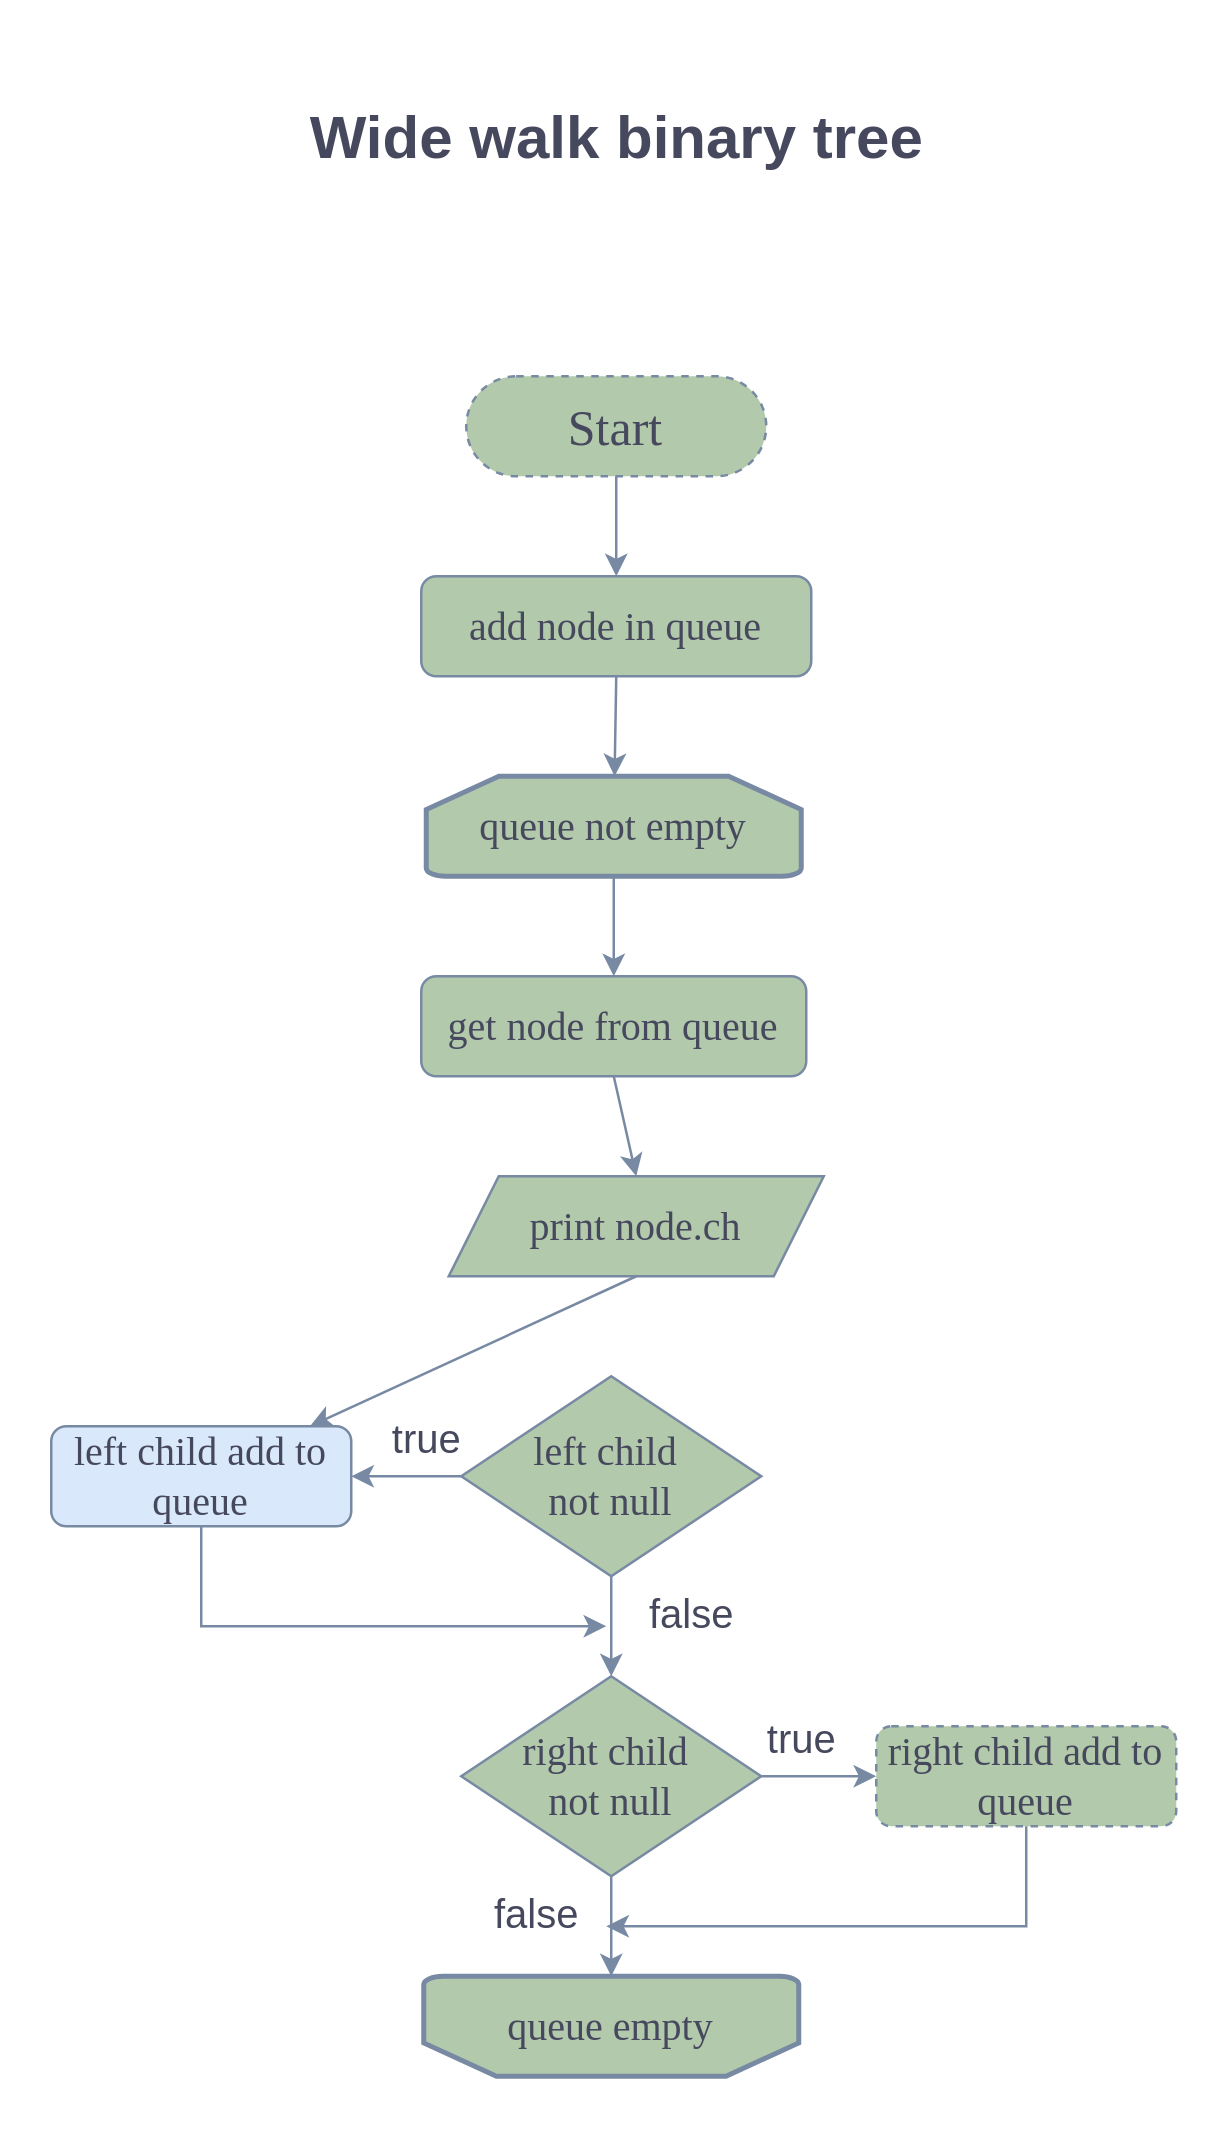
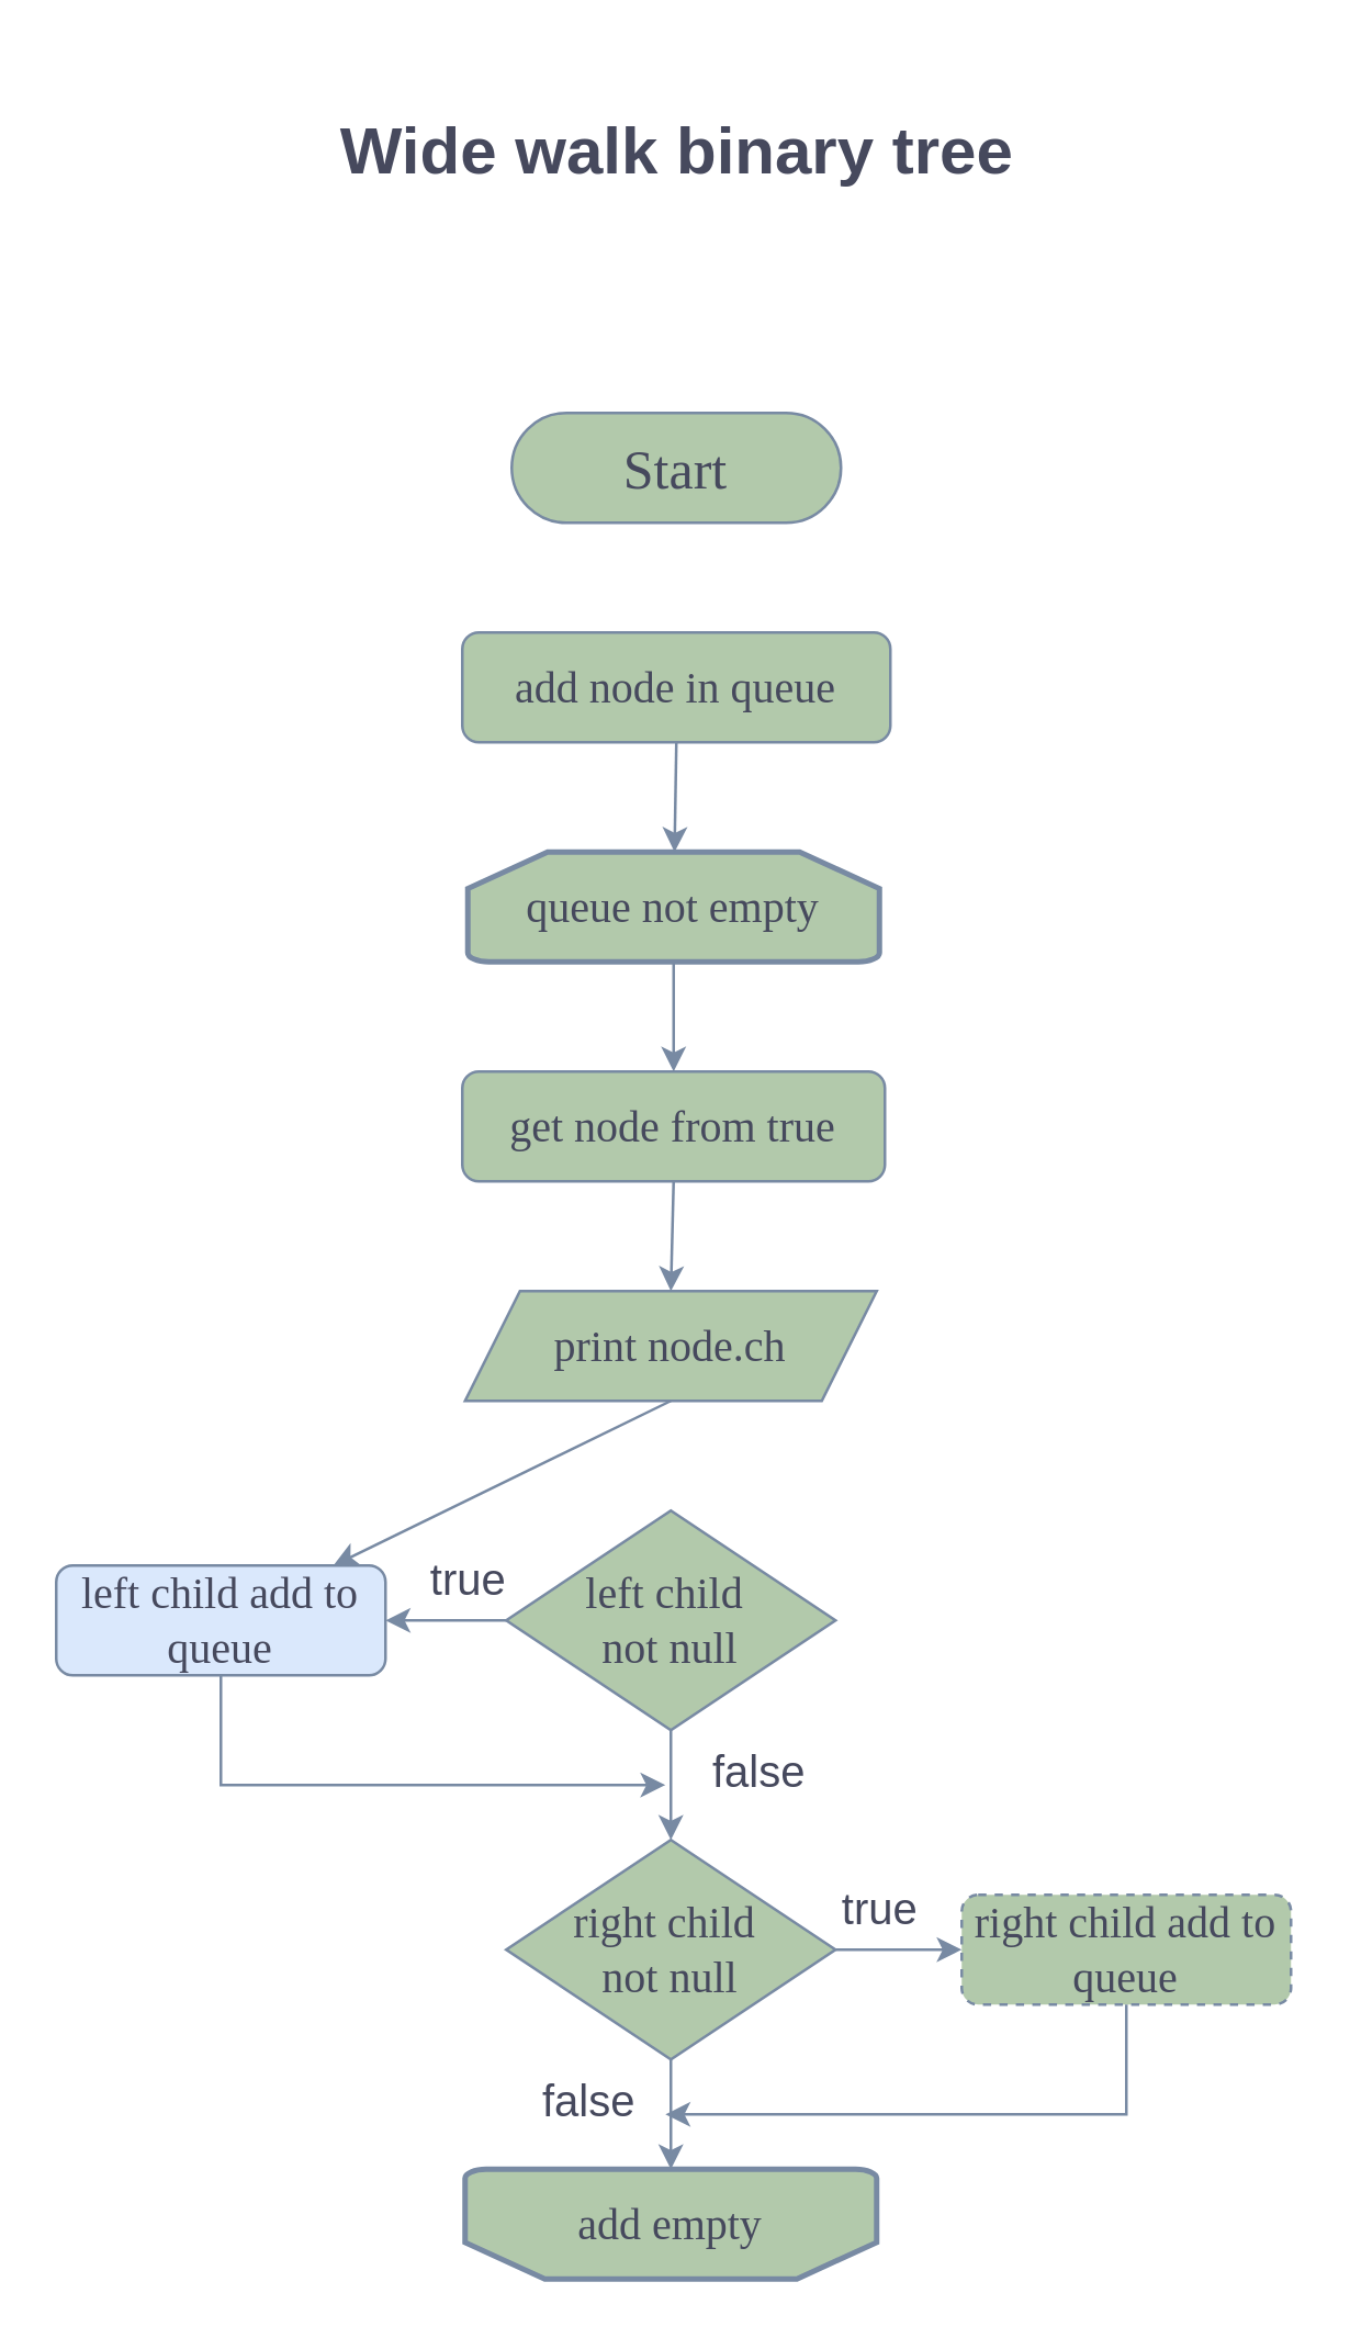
  <mxCell id="0" />
  <mxCell id="1" parent="0" />
- <mxCell id="2" value="Start" style="rounded=1;whiteSpace=wrap;html=1;strokeColor=#788AA3;fontColor=#46495D;fillColor=#B2C9AB;fontSize=20;arcSize=50;fontFamily=Comic Sans MS;dashed=1;" parent="1" vertex="1"><mxGeometry x="186" y="150" width="120" height="40" as="geometry" /></mxCell>
+ <mxCell id="2" value="Start" style="rounded=1;whiteSpace=wrap;html=1;strokeColor=#788AA3;fontColor=#46495D;fillColor=#B2C9AB;fontSize=20;arcSize=50;fontFamily=Comic Sans MS;" parent="1" vertex="1"><mxGeometry x="186" y="150" width="120" height="40" as="geometry" /></mxCell>
  <mxCell id="3" value="add node in queue" style="rounded=1;whiteSpace=wrap;html=1;strokeColor=#788AA3;fontColor=#46495D;fillColor=#B2C9AB;fontSize=16;fontFamily=Comic Sans MS;" parent="1" vertex="1"><mxGeometry x="168" y="230" width="156" height="40" as="geometry" /></mxCell>
- <mxCell id="4" value="" style="endArrow=classic;html=1;rounded=0;strokeColor=#788AA3;fontColor=#46495D;fillColor=#B2C9AB;exitX=0.5;exitY=1;exitDx=0;exitDy=0;entryX=0.5;entryY=0;entryDx=0;entryDy=0;" parent="1" source="2" target="3" edge="1"><mxGeometry width="50" height="50" relative="1" as="geometry"><mxPoint x="192" y="270" as="sourcePoint" /><mxPoint x="242" y="220" as="targetPoint" /></mxGeometry></mxCell>
  <mxCell id="5" value="queue not empty" style="strokeWidth=2;html=1;shape=mxgraph.flowchart.loop_limit;whiteSpace=wrap;strokeColor=#788AA3;fontColor=#46495D;fillColor=#B2C9AB;fontSize=16;fontFamily=Comic Sans MS;" parent="1" vertex="1"><mxGeometry x="170" y="310" width="150" height="40" as="geometry" /></mxCell>
  <mxCell id="6" value="&lt;h1&gt;Wide walk binary tree&lt;/h1&gt;" style="text;html=1;align=center;verticalAlign=middle;resizable=0;points=[];autosize=1;strokeColor=none;fillColor=none;fontColor=#46495D;" parent="1" vertex="1"><mxGeometry x="111" y="20" width="270" height="70" as="geometry" /></mxCell>
- <mxCell id="7" value="queue empty" style="strokeWidth=2;html=1;shape=mxgraph.flowchart.loop_limit;whiteSpace=wrap;strokeColor=#788AA3;fontColor=#46495D;fillColor=#B2C9AB;fontSize=16;fontFamily=Comic Sans MS;flipV=1;" parent="1" vertex="1"><mxGeometry x="169" y="790" width="150" height="40" as="geometry" /></mxCell>
+ <mxCell id="7" value="add empty" style="strokeWidth=2;html=1;shape=mxgraph.flowchart.loop_limit;whiteSpace=wrap;strokeColor=#788AA3;fontColor=#46495D;fillColor=#B2C9AB;fontSize=16;fontFamily=Comic Sans MS;flipV=1;" parent="1" vertex="1"><mxGeometry x="169" y="790" width="150" height="40" as="geometry" /></mxCell>
  <mxCell id="8" value="" style="endArrow=classic;html=1;rounded=0;strokeColor=#788AA3;fontColor=#46495D;fillColor=#B2C9AB;exitX=0.5;exitY=1;exitDx=0;exitDy=0;" parent="1" source="3" target="5" edge="1"><mxGeometry width="50" height="50" relative="1" as="geometry"><mxPoint x="246" y="350" as="sourcePoint" /><mxPoint x="222" y="360" as="targetPoint" /></mxGeometry></mxCell>
- <mxCell id="9" value="print node.ch" style="shape=parallelogram;perimeter=parallelogramPerimeter;whiteSpace=wrap;html=1;fixedSize=1;strokeColor=#788AA3;fontColor=#46495D;fillColor=#B2C9AB;fontSize=16;fontFamily=Comic Sans MS;" parent="1" vertex="1"><mxGeometry x="179" y="470" width="150" height="40" as="geometry" /></mxCell>
+ <mxCell id="9" value="print node.ch" style="shape=parallelogram;perimeter=parallelogramPerimeter;whiteSpace=wrap;html=1;fixedSize=1;strokeColor=#788AA3;fontColor=#46495D;fillColor=#B2C9AB;fontSize=16;fontFamily=Comic Sans MS;" parent="1" vertex="1"><mxGeometry x="169" y="470" width="150" height="40" as="geometry" /></mxCell>
  <mxCell id="10" value="left child&amp;nbsp;&lt;div&gt;not null&lt;/div&gt;" style="rhombus;whiteSpace=wrap;html=1;strokeColor=#788AA3;fontColor=#46495D;fillColor=#B2C9AB;fontSize=16;fontFamily=Comic Sans MS;" parent="1" vertex="1"><mxGeometry x="184" y="550" width="120" height="80" as="geometry" /></mxCell>
  <mxCell id="11" value="left child add to queue" style="rounded=1;whiteSpace=wrap;html=1;strokeColor=#788AA3;fontColor=#46495D;fillColor=#dae8fc;fontSize=16;fontFamily=Comic Sans MS;" parent="1" vertex="1"><mxGeometry x="20" y="570" width="120" height="40" as="geometry" /></mxCell>
  <mxCell id="12" value="right child&amp;nbsp;&lt;div&gt;not null&lt;/div&gt;" style="rhombus;whiteSpace=wrap;html=1;strokeColor=#788AA3;fontColor=#46495D;fillColor=#B2C9AB;fontSize=16;fontFamily=Comic Sans MS;" parent="1" vertex="1"><mxGeometry x="184" y="670" width="120" height="80" as="geometry" /></mxCell>
  <mxCell id="13" value="right child add to queue" style="rounded=1;whiteSpace=wrap;html=1;strokeColor=#788AA3;fontColor=#46495D;fillColor=#B2C9AB;fontSize=16;fontFamily=Comic Sans MS;dashed=1;" parent="1" vertex="1"><mxGeometry x="350" y="690" width="120" height="40" as="geometry" /></mxCell>
  <mxCell id="14" value="" style="endArrow=classic;html=1;rounded=0;strokeColor=#788AA3;fontColor=#46495D;fillColor=#B2C9AB;exitX=0.5;exitY=1;exitDx=0;exitDy=0;entryX=0.5;entryY=0;entryDx=0;entryDy=0;" parent="1" source="10" target="12" edge="1"><mxGeometry width="50" height="50" relative="1" as="geometry"><mxPoint x="160" y="670" as="sourcePoint" /><mxPoint x="210" y="620" as="targetPoint" /></mxGeometry></mxCell>
  <mxCell id="15" value="" style="endArrow=classic;html=1;rounded=0;strokeColor=#788AA3;fontColor=#46495D;fillColor=#B2C9AB;exitX=0.5;exitY=1;exitDx=0;exitDy=0;" parent="1" source="9" target="11" edge="1"><mxGeometry width="50" height="50" relative="1" as="geometry"><mxPoint x="160" y="670" as="sourcePoint" /><mxPoint x="210" y="620" as="targetPoint" /></mxGeometry></mxCell>
  <mxCell id="16" value="" style="endArrow=classic;html=1;rounded=0;strokeColor=#788AA3;fontColor=#46495D;fillColor=#B2C9AB;exitX=1;exitY=0.5;exitDx=0;exitDy=0;entryX=0;entryY=0.5;entryDx=0;entryDy=0;" parent="1" source="12" target="13" edge="1"><mxGeometry width="50" height="50" relative="1" as="geometry"><mxPoint x="200" y="660" as="sourcePoint" /><mxPoint x="250" y="610" as="targetPoint" /></mxGeometry></mxCell>
  <mxCell id="17" value="" style="endArrow=classic;html=1;rounded=0;strokeColor=#788AA3;fontColor=#46495D;fillColor=#B2C9AB;exitX=0;exitY=0.5;exitDx=0;exitDy=0;entryX=1;entryY=0.5;entryDx=0;entryDy=0;" parent="1" source="10" target="11" edge="1"><mxGeometry width="50" height="50" relative="1" as="geometry"><mxPoint x="200" y="660" as="sourcePoint" /><mxPoint x="250" y="610" as="targetPoint" /></mxGeometry></mxCell>
  <mxCell id="18" value="&lt;font style=&quot;font-size: 16px;&quot;&gt;true&lt;/font&gt;" style="text;html=1;align=center;verticalAlign=middle;resizable=0;points=[];autosize=1;strokeColor=none;fillColor=none;fontColor=#46495D;" parent="1" vertex="1"><mxGeometry x="145" y="560" width="50" height="30" as="geometry" /></mxCell>
  <mxCell id="19" value="&lt;font style=&quot;font-size: 16px;&quot;&gt;true&lt;/font&gt;" style="text;html=1;align=center;verticalAlign=middle;resizable=0;points=[];autosize=1;strokeColor=none;fillColor=none;fontColor=#46495D;" parent="1" vertex="1"><mxGeometry x="295" y="680" width="50" height="30" as="geometry" /></mxCell>
  <mxCell id="20" value="" style="endArrow=classic;html=1;rounded=0;strokeColor=#788AA3;fontColor=#46495D;fillColor=#B2C9AB;exitX=0.5;exitY=1;exitDx=0;exitDy=0;" parent="1" source="12" target="7" edge="1"><mxGeometry width="50" height="50" relative="1" as="geometry"><mxPoint x="110" y="660" as="sourcePoint" /><mxPoint x="160" y="610" as="targetPoint" /></mxGeometry></mxCell>
- <mxCell id="21" value="get node from queue" style="rounded=1;whiteSpace=wrap;html=1;strokeColor=#788AA3;fontColor=#46495D;fillColor=#B2C9AB;fontSize=16;fontFamily=Comic Sans MS;" parent="1" vertex="1"><mxGeometry x="168" y="390" width="154" height="40" as="geometry" /></mxCell>
+ <mxCell id="21" value="get node from true" style="rounded=1;whiteSpace=wrap;html=1;strokeColor=#788AA3;fontColor=#46495D;fillColor=#B2C9AB;fontSize=16;fontFamily=Comic Sans MS;" parent="1" vertex="1"><mxGeometry x="168" y="390" width="154" height="40" as="geometry" /></mxCell>
  <mxCell id="22" value="" style="endArrow=classic;html=1;rounded=0;strokeColor=#788AA3;fontColor=#46495D;fillColor=#B2C9AB;exitX=0.5;exitY=1;exitDx=0;exitDy=0;exitPerimeter=0;entryX=0.5;entryY=0;entryDx=0;entryDy=0;" parent="1" source="5" target="21" edge="1"><mxGeometry width="50" height="50" relative="1" as="geometry"><mxPoint x="152" y="430" as="sourcePoint" /><mxPoint x="202" y="380" as="targetPoint" /></mxGeometry></mxCell>
  <mxCell id="23" value="" style="endArrow=classic;html=1;rounded=0;strokeColor=#788AA3;fontColor=#46495D;fillColor=#B2C9AB;exitX=0.5;exitY=1;exitDx=0;exitDy=0;entryX=0.5;entryY=0;entryDx=0;entryDy=0;" parent="1" source="21" target="9" edge="1"><mxGeometry width="50" height="50" relative="1" as="geometry"><mxPoint x="152" y="430" as="sourcePoint" /><mxPoint x="202" y="380" as="targetPoint" /></mxGeometry></mxCell>
  <mxCell id="24" value="&lt;span style=&quot;font-size: 16px;&quot;&gt;f&lt;/span&gt;&lt;span style=&quot;font-size: 16px; background-color: initial;&quot;&gt;alse&lt;/span&gt;" style="text;html=1;align=center;verticalAlign=middle;resizable=0;points=[];autosize=1;strokeColor=none;fillColor=none;fontColor=#46495D;" parent="1" vertex="1"><mxGeometry x="246" y="630" width="60" height="30" as="geometry" /></mxCell>
  <mxCell id="25" value="&lt;span style=&quot;font-size: 16px;&quot;&gt;f&lt;/span&gt;&lt;span style=&quot;font-size: 16px; background-color: initial;&quot;&gt;alse&lt;/span&gt;" style="text;html=1;align=center;verticalAlign=middle;resizable=0;points=[];autosize=1;strokeColor=none;fillColor=none;fontColor=#46495D;" parent="1" vertex="1"><mxGeometry x="184" y="750" width="60" height="30" as="geometry" /></mxCell>
  <mxCell id="26" value="" style="endArrow=classic;html=1;rounded=0;strokeColor=#788AA3;fontColor=#46495D;fillColor=#B2C9AB;exitX=0.5;exitY=1;exitDx=0;exitDy=0;" edge="1" parent="1" source="13"><mxGeometry width="50" height="50" relative="1" as="geometry"><mxPoint x="384" y="750" as="sourcePoint" /><mxPoint x="242" y="770" as="targetPoint" /><Array as="points"><mxPoint x="410" y="770" /></Array></mxGeometry></mxCell>
  <mxCell id="27" value="" style="endArrow=classic;html=1;rounded=0;strokeColor=#788AA3;fontColor=#46495D;fillColor=#B2C9AB;exitX=0.5;exitY=1;exitDx=0;exitDy=0;" edge="1" parent="1" source="11"><mxGeometry width="50" height="50" relative="1" as="geometry"><mxPoint x="42" y="640" as="sourcePoint" /><mxPoint x="242" y="650" as="targetPoint" /><Array as="points"><mxPoint x="80" y="650" /></Array></mxGeometry></mxCell>
